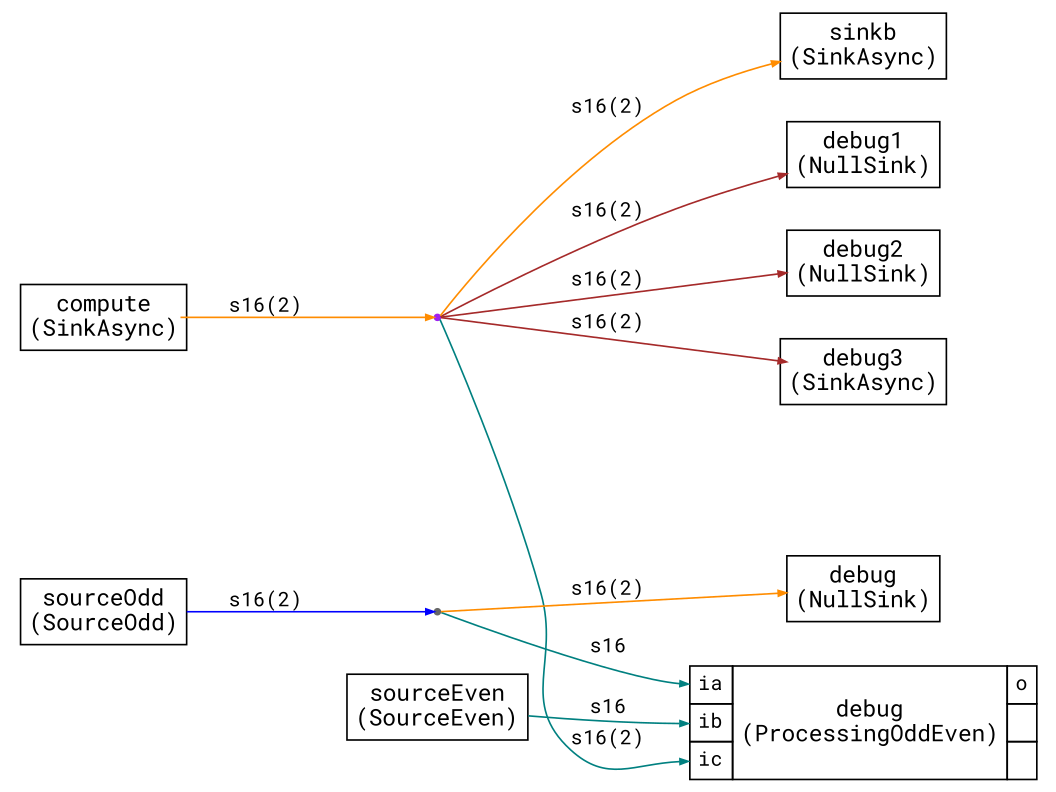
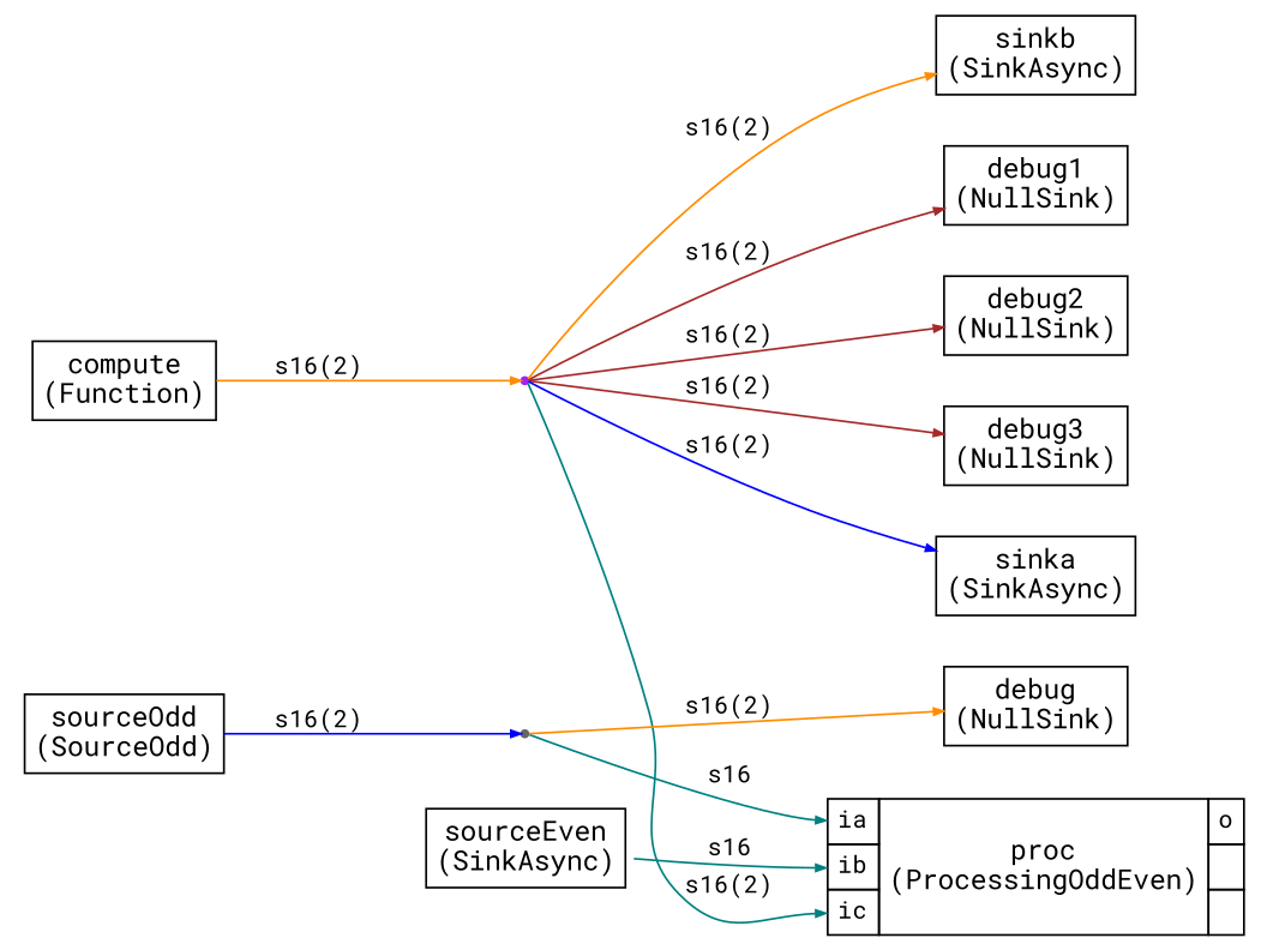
  digraph {
    bgcolor=white
    fontname="Roboto Mono"
    rankdir=LR
    node [color=black fontcolor=black fontname="Roboto Mono" shape=plaintext]
    edge [arrowsize=0.5 color=darkorange fontcolor=black fontname="Roboto Mono" fontsize=12.0 headport=i style=solid]
-   n1 [label=< <TABLE color="black" bgcolor="none" BORDER="0" CELLBORDER="1" CELLSPACING="0" CELLPADDING="4">   <TR>     <TD ALIGN="CENTER" PORT="i"><FONT COLOR="black" POINT-SIZE="14.0">compute<BR/>(SinkAsync)</FONT></TD>   </TR> </TABLE>>]
+   n1 [label=< <TABLE color="black" bgcolor="none" BORDER="0" CELLBORDER="1" CELLSPACING="0" CELLPADDING="4">   <TR>     <TD ALIGN="CENTER" PORT="i"><FONT COLOR="black" POINT-SIZE="14.0">compute<BR/>(Function)</FONT></TD>   </TR> </TABLE>>]
    n2 [color=purple label=dup1 shape=point]
    n3 [label=< <TABLE color="black" bgcolor="none" BORDER="0" CELLBORDER="1" CELLSPACING="0" CELLPADDING="4">   <TR>     <TD ALIGN="CENTER" PORT="i"><FONT COLOR="black" POINT-SIZE="14.0">debug1<BR/>(NullSink)</FONT></TD>   </TR> </TABLE>>]
    n4 [label=< <TABLE color="black" bgcolor="none" BORDER="0" CELLBORDER="1" CELLSPACING="0" CELLPADDING="4">   <TR>     <TD ALIGN="CENTER" PORT="i"><FONT COLOR="black" POINT-SIZE="14.0">debug2<BR/>(NullSink)</FONT></TD>   </TR> </TABLE>>]
-   n5 [label=< <TABLE color="black" bgcolor="none" BORDER="0" CELLBORDER="1" CELLSPACING="0" CELLPADDING="4">   <TR>     <TD ALIGN="CENTER" PORT="i"><FONT COLOR="black" POINT-SIZE="14.0">debug3<BR/>(SinkAsync)</FONT></TD>   </TR> </TABLE>>]
-   n6 [label=< <TABLE color="black" bgcolor="none" BORDER="0" CELLBORDER="1" CELLSPACING="0" CELLPADDING="4">   <TR>     <TD PORT="ia"><FONT POINT-SIZE="12.0" COLOR="black">ia</FONT></TD>     <TD ALIGN="CENTER" ROWSPAN="3"><FONT COLOR="black" POINT-SIZE="14.0">debug<BR/>(ProcessingOddEven)</FONT></TD>     <TD PORT="o"><FONT POINT-SIZE="12.0" COLOR="black">o</FONT></TD>   </TR> <TR> <TD PORT="ib"><FONT POINT-SIZE="12.0" COLOR="black">ib</FONT></TD>    <TD></TD></TR><TR> <TD PORT="ic"><FONT POINT-SIZE="12.0" COLOR="black">ic</FONT></TD>    <TD></TD></TR>  </TABLE>>]
+   n5 [label=< <TABLE color="black" bgcolor="none" BORDER="0" CELLBORDER="1" CELLSPACING="0" CELLPADDING="4">   <TR>     <TD ALIGN="CENTER" PORT="i"><FONT COLOR="black" POINT-SIZE="14.0">debug3<BR/>(NullSink)</FONT></TD>   </TR> </TABLE>>]
+   n6 [label=< <TABLE color="black" bgcolor="none" BORDER="0" CELLBORDER="1" CELLSPACING="0" CELLPADDING="4">   <TR>     <TD PORT="ia"><FONT POINT-SIZE="12.0" COLOR="black">ia</FONT></TD>     <TD ALIGN="CENTER" ROWSPAN="3"><FONT COLOR="black" POINT-SIZE="14.0">proc<BR/>(ProcessingOddEven)</FONT></TD>     <TD PORT="o"><FONT POINT-SIZE="12.0" COLOR="black">o</FONT></TD>   </TR> <TR> <TD PORT="ib"><FONT POINT-SIZE="12.0" COLOR="black">ib</FONT></TD>    <TD></TD></TR><TR> <TD PORT="ic"><FONT POINT-SIZE="12.0" COLOR="black">ic</FONT></TD>    <TD></TD></TR>  </TABLE>>]
+   n7 [label=< <TABLE color="black" bgcolor="none" BORDER="0" CELLBORDER="1" CELLSPACING="0" CELLPADDING="4">   <TR>     <TD ALIGN="CENTER" PORT="i"><FONT COLOR="black" POINT-SIZE="14.0">sinka<BR/>(SinkAsync)</FONT></TD>   </TR> </TABLE>>]
    n8 [label=< <TABLE color="black" bgcolor="none" BORDER="0" CELLBORDER="1" CELLSPACING="0" CELLPADDING="4">   <TR>     <TD ALIGN="CENTER" PORT="i"><FONT COLOR="black" POINT-SIZE="14.0">sinkb<BR/>(SinkAsync)</FONT></TD>   </TR> </TABLE>>]
    n9 [label=< <TABLE color="black" bgcolor="none" BORDER="0" CELLBORDER="1" CELLSPACING="0" CELLPADDING="4">   <TR>     <TD ALIGN="CENTER" PORT="i"><FONT COLOR="black" POINT-SIZE="14.0">debug<BR/>(NullSink)</FONT></TD>   </TR> </TABLE>>]
    n10 [color=gray40 label=dup0 shape=point]
-   n11 [label=< <TABLE color="black" bgcolor="none" BORDER="0" CELLBORDER="1" CELLSPACING="0" CELLPADDING="4">   <TR>     <TD ALIGN="CENTER" PORT="i"><FONT COLOR="black" POINT-SIZE="14.0">sourceEven<BR/>(SourceEven)</FONT></TD>   </TR> </TABLE>>]
+   n11 [label=< <TABLE color="black" bgcolor="none" BORDER="0" CELLBORDER="1" CELLSPACING="0" CELLPADDING="4">   <TR>     <TD ALIGN="CENTER" PORT="i"><FONT COLOR="black" POINT-SIZE="14.0">sourceEven<BR/>(SinkAsync)</FONT></TD>   </TR> </TABLE>>]
    n12 [label=< <TABLE color="black" bgcolor="none" BORDER="0" CELLBORDER="1" CELLSPACING="0" CELLPADDING="4">   <TR>     <TD ALIGN="CENTER" PORT="i"><FONT COLOR="black" POINT-SIZE="14.0">sourceOdd<BR/>(SourceOdd)</FONT></TD>   </TR> </TABLE>>]
    n1 -> n2 [label=<s16(2)> tailport=i]
    n2 -> n3 [color=brown label=<s16(2)>]
    n2 -> n4 [color=brown label=<s16(2)>]
    n2 -> n5 [color=brown label=<s16(2)>]
    n2 -> n6 [color=teal headport=ic label=<s16(2)>]
+   n2 -> n7 [color=blue label=<s16(2)>]
    n2 -> n8 [label=<s16(2)>]
    n10 -> n6 [color=teal headport=ia label=<s16>]
    n10 -> n9 [label=<s16(2)>]
    n11 -> n6 [color=teal headport=ib label=<s16> tailport=i]
    n12 -> n10 [color=blue label=<s16(2)> tailport=i]
  }
